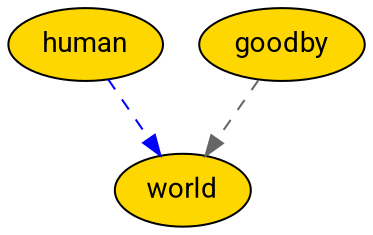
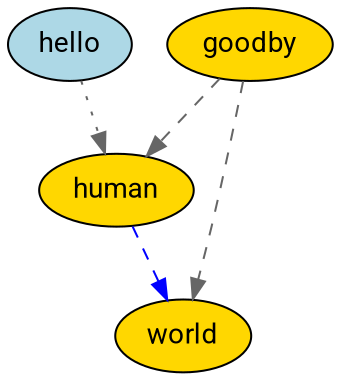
  digraph {
    fontname=Roboto
    node [fillcolor=gold fontname=Roboto style=filled]
    edge [color=gray40 fontname=Roboto style=dashed]
+   hello [fillcolor=lightblue]
    human
    world
    goodby
+   hello -> human [style=dotted]
    human -> world [color=blue]
+   goodby -> human
    goodby -> world
  }
